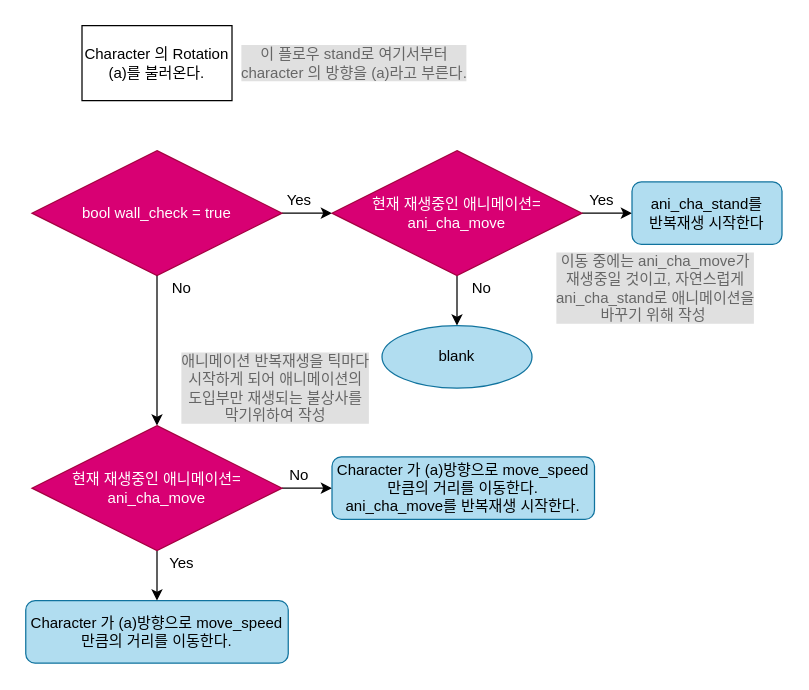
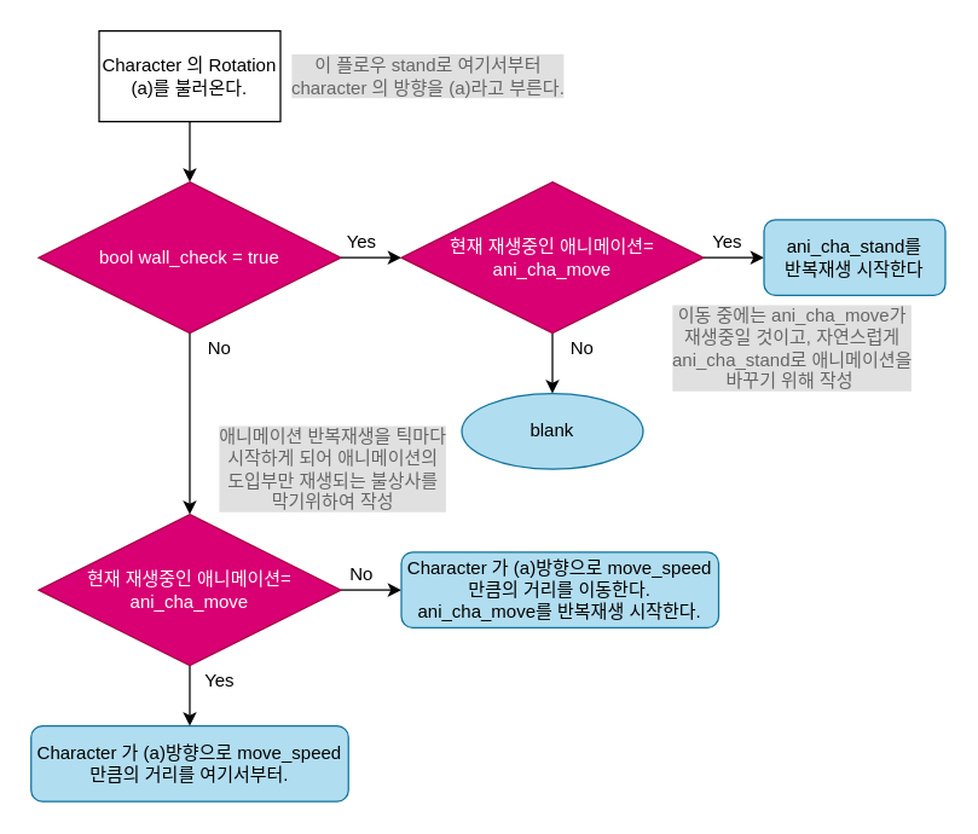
  <mxCell id="0" />
  <mxCell id="1" parent="0" />
+ <mxCell id="2" style="edgeStyle=orthogonalEdgeStyle;rounded=0;orthogonalLoop=1;jettySize=auto;html=1;exitX=0.5;exitY=1;exitDx=0;exitDy=0;" parent="1" source="3" target="5" edge="1"><mxGeometry relative="1" as="geometry"><mxPoint x="125" y="120" as="targetPoint" /></mxGeometry></mxCell>
  <mxCell id="3" value="Character 의 Rotation (a)를 불러온다." style="rounded=0;whiteSpace=wrap;html=1;" parent="1" vertex="1"><mxGeometry x="65" y="20" width="120" height="60" as="geometry" /></mxCell>
  <mxCell id="4" style="edgeStyle=orthogonalEdgeStyle;rounded=0;orthogonalLoop=1;jettySize=auto;html=1;exitX=1;exitY=0.5;exitDx=0;exitDy=0;" parent="1" source="5" target="14" edge="1"><mxGeometry relative="1" as="geometry"><mxPoint x="265" y="170" as="targetPoint" /><Array as="points" /></mxGeometry></mxCell>
  <mxCell id="5" value="bool wall_check = true" style="rhombus;whiteSpace=wrap;html=1;fillColor=#d80073;strokeColor=#A50040;fontColor=#ffffff;" parent="1" vertex="1"><mxGeometry x="25" y="120" width="200" height="100" as="geometry" /></mxCell>
- <mxCell id="6" value="Character 가 (a)방향으로 move_speed만큼의 거리를 이동한다." style="rounded=1;whiteSpace=wrap;html=1;fillColor=#b1ddf0;strokeColor=#10739e;" parent="1" vertex="1"><mxGeometry x="20" y="480" width="210" height="50" as="geometry" /></mxCell>
+ <mxCell id="6" value="Character 가 (a)방향으로 move_speed만큼의 거리를 여기서부터." style="rounded=1;whiteSpace=wrap;html=1;fillColor=#b1ddf0;strokeColor=#10739e;" parent="1" vertex="1"><mxGeometry x="20" y="480" width="210" height="50" as="geometry" /></mxCell>
  <mxCell id="7" style="edgeStyle=orthogonalEdgeStyle;rounded=0;orthogonalLoop=1;jettySize=auto;html=1;exitX=0.5;exitY=1;exitDx=0;exitDy=0;" parent="1" edge="1"><mxGeometry relative="1" as="geometry"><mxPoint x="325" y="190" as="sourcePoint" /><mxPoint x="325" y="190" as="targetPoint" /></mxGeometry></mxCell>
  <mxCell id="8" value="Yes" style="text;html=1;strokeColor=none;fillColor=none;align=center;verticalAlign=middle;whiteSpace=wrap;rounded=0;" parent="1" vertex="1"><mxGeometry x="219" y="150" width="40" height="20" as="geometry" /></mxCell>
  <mxCell id="9" style="edgeStyle=orthogonalEdgeStyle;rounded=0;orthogonalLoop=1;jettySize=auto;html=1;exitX=0;exitY=0;exitDx=0;exitDy=0;entryX=0.5;entryY=0;entryDx=0;entryDy=0;fontColor=#666666;" edge="1" parent="1" source="10" target="22"><mxGeometry relative="1" as="geometry"><Array as="points"><mxPoint x="125" y="240" /><mxPoint x="125" y="240" /></Array></mxGeometry></mxCell>
  <mxCell id="10" value="No" style="text;html=1;strokeColor=none;fillColor=none;align=center;verticalAlign=middle;whiteSpace=wrap;rounded=0;" parent="1" vertex="1"><mxGeometry x="125" y="220" width="40" height="20" as="geometry" /></mxCell>
  <mxCell id="11" value="이 플로우 stand로 여기서부터&lt;br&gt;character 의 방향을 (a)라고 부른다." style="text;html=1;strokeColor=none;fillColor=none;align=center;verticalAlign=middle;whiteSpace=wrap;rounded=0;fontColor=#666666;labelBackgroundColor=#E0E0E0;" vertex="1" parent="1"><mxGeometry x="175" y="40" width="216" height="20" as="geometry" /></mxCell>
  <mxCell id="12" style="edgeStyle=orthogonalEdgeStyle;rounded=0;orthogonalLoop=1;jettySize=auto;html=1;exitX=1;exitY=0.5;exitDx=0;exitDy=0;fontColor=#666666;" edge="1" parent="1" source="14"><mxGeometry relative="1" as="geometry"><mxPoint x="505" y="170" as="targetPoint" /></mxGeometry></mxCell>
  <mxCell id="13" style="edgeStyle=orthogonalEdgeStyle;rounded=0;orthogonalLoop=1;jettySize=auto;html=1;exitX=0.5;exitY=1;exitDx=0;exitDy=0;entryX=0.5;entryY=0;entryDx=0;entryDy=0;fontColor=#666666;" edge="1" parent="1" source="14" target="16"><mxGeometry relative="1" as="geometry" /></mxCell>
  <mxCell id="14" value="현재 재생중인 애니메이션=&lt;br&gt;ani_cha_move" style="rhombus;whiteSpace=wrap;html=1;fillColor=#d80073;strokeColor=#A50040;fontColor=#ffffff;" vertex="1" parent="1"><mxGeometry x="265" y="120" width="200" height="100" as="geometry" /></mxCell>
  <mxCell id="15" value="ani_cha_stand를&lt;br&gt;반복재생 시작한다" style="rounded=1;whiteSpace=wrap;html=1;fillColor=#b1ddf0;strokeColor=#10739e;" vertex="1" parent="1"><mxGeometry x="505" y="145" width="120" height="50" as="geometry" /></mxCell>
  <mxCell id="16" value="blank" style="ellipse;whiteSpace=wrap;html=1;fillColor=#b1ddf0;strokeColor=#10739e;" vertex="1" parent="1"><mxGeometry x="305" y="260" width="120" height="50" as="geometry" /></mxCell>
  <mxCell id="17" value="No" style="text;html=1;strokeColor=none;fillColor=none;align=center;verticalAlign=middle;whiteSpace=wrap;rounded=0;" vertex="1" parent="1"><mxGeometry x="365" y="220" width="40" height="20" as="geometry" /></mxCell>
  <mxCell id="18" value="Yes" style="text;html=1;strokeColor=none;fillColor=none;align=center;verticalAlign=middle;whiteSpace=wrap;rounded=0;" vertex="1" parent="1"><mxGeometry x="461" y="150" width="40" height="20" as="geometry" /></mxCell>
  <mxCell id="19" value="이동 중에는 ani_cha_move가&lt;br&gt;재생중일 것이고, 자연스럽게&lt;br&gt;ani_cha_stand로 애니메이션을&lt;br&gt;바꾸기 위해 작성&amp;nbsp;" style="text;html=1;strokeColor=none;fillColor=none;align=center;verticalAlign=middle;whiteSpace=wrap;rounded=0;fontColor=#666666;labelBackgroundColor=#E0E0E0;" vertex="1" parent="1"><mxGeometry x="423" y="210" width="202" height="40" as="geometry" /></mxCell>
  <mxCell id="20" style="edgeStyle=orthogonalEdgeStyle;rounded=0;orthogonalLoop=1;jettySize=auto;html=1;exitX=0.5;exitY=1;exitDx=0;exitDy=0;entryX=0.5;entryY=0;entryDx=0;entryDy=0;fontColor=#666666;" edge="1" parent="1" source="22" target="6"><mxGeometry relative="1" as="geometry" /></mxCell>
  <mxCell id="21" style="edgeStyle=orthogonalEdgeStyle;rounded=0;orthogonalLoop=1;jettySize=auto;html=1;exitX=1;exitY=0.5;exitDx=0;exitDy=0;entryX=0;entryY=0.5;entryDx=0;entryDy=0;fontColor=#666666;" edge="1" parent="1" source="22" target="23"><mxGeometry relative="1" as="geometry" /></mxCell>
  <mxCell id="22" value="&lt;span&gt;현재 재생중인 애니메이션=&lt;/span&gt;&lt;br&gt;&lt;span&gt;ani_cha_move&lt;/span&gt;" style="rhombus;whiteSpace=wrap;html=1;fillColor=#d80073;strokeColor=#A50040;fontColor=#ffffff;" vertex="1" parent="1"><mxGeometry x="25" y="340" width="200" height="100" as="geometry" /></mxCell>
  <mxCell id="23" value="Character 가 (a)방향으로 move_speed만큼의 거리를 이동한다.&lt;br&gt;ani_cha_move를 반복재생 시작한다." style="rounded=1;whiteSpace=wrap;html=1;fillColor=#b1ddf0;strokeColor=#10739e;" vertex="1" parent="1"><mxGeometry x="265" y="365" width="210" height="50" as="geometry" /></mxCell>
  <mxCell id="24" value="애니메이션 반복재생을 틱마다&lt;br&gt;시작하게 되어 애니메이션의&lt;br&gt;도입부만 재생되는 불상사를&lt;br&gt;막기위하여 작성" style="text;html=1;strokeColor=none;fillColor=none;align=center;verticalAlign=middle;whiteSpace=wrap;rounded=0;fontColor=#666666;labelBackgroundColor=#E0E0E0;" vertex="1" parent="1"><mxGeometry x="135" y="290" width="170" height="40" as="geometry" /></mxCell>
  <mxCell id="25" value="No" style="text;html=1;strokeColor=none;fillColor=none;align=center;verticalAlign=middle;whiteSpace=wrap;rounded=0;" vertex="1" parent="1"><mxGeometry x="219" y="370" width="40" height="20" as="geometry" /></mxCell>
  <mxCell id="26" value="Yes" style="text;html=1;strokeColor=none;fillColor=none;align=center;verticalAlign=middle;whiteSpace=wrap;rounded=0;" vertex="1" parent="1"><mxGeometry x="125" y="440" width="40" height="20" as="geometry" /></mxCell>
